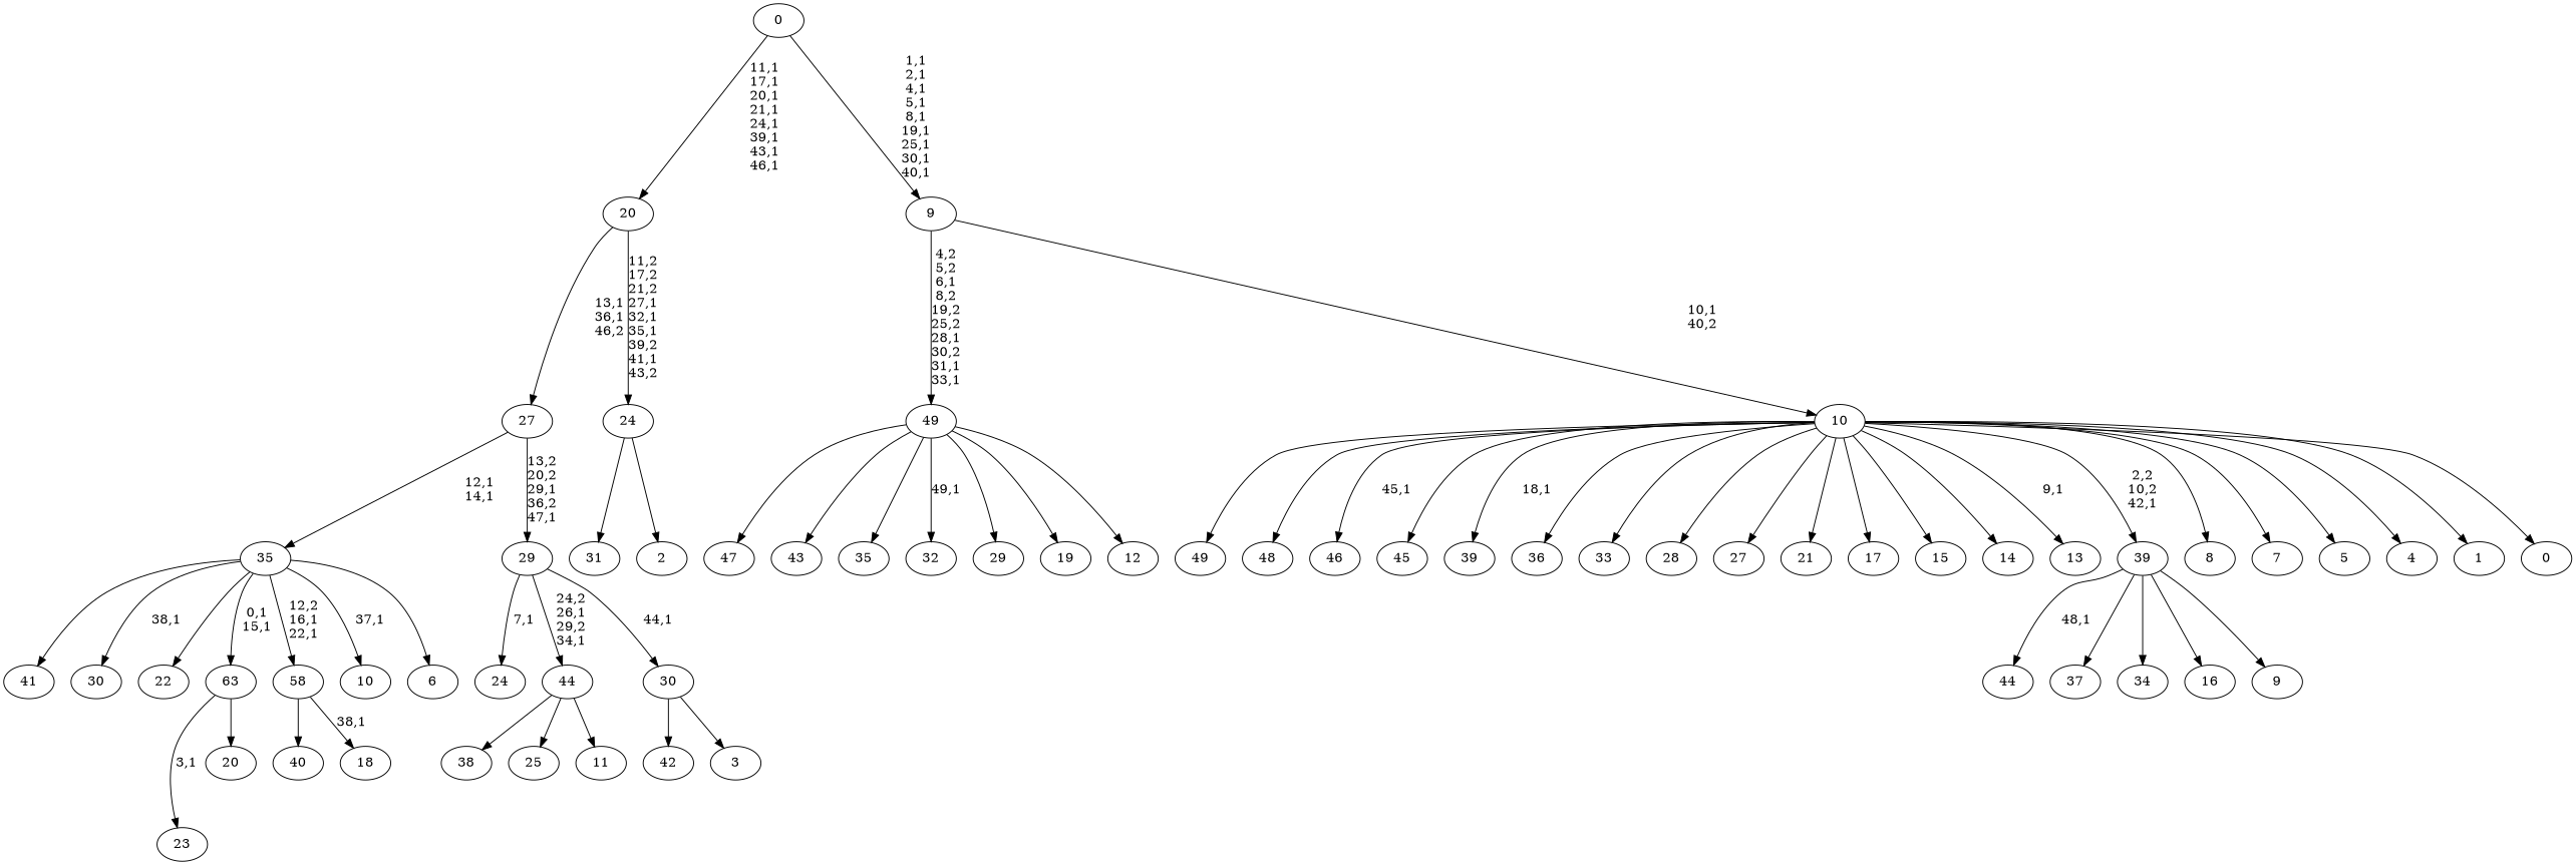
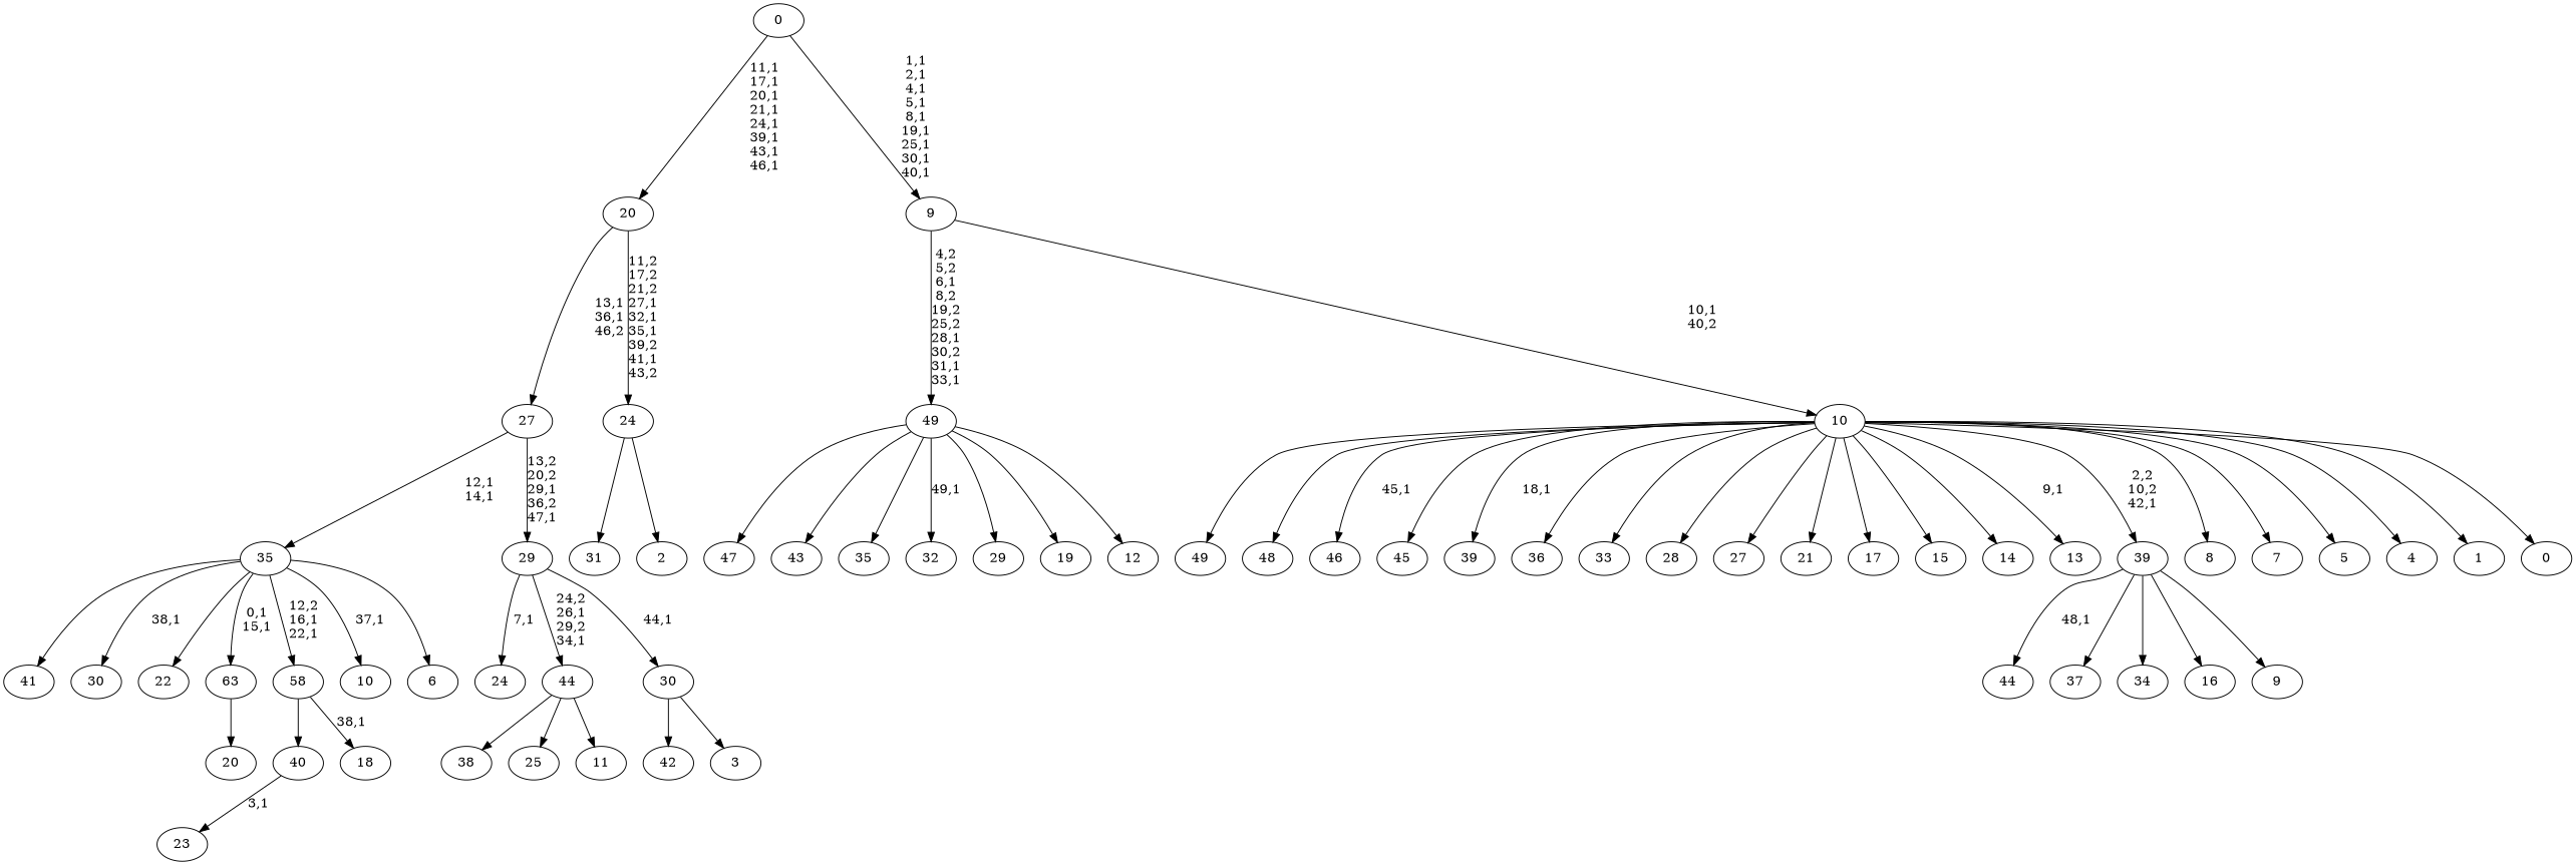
  digraph {
    n1 [label=49]
    n2 [label=48]
    n3 [label=47]
    n4 [label=46]
    n5 [label=45]
    n6 [label=44]
    n7 [label=43]
    n8 [label=42]
    n9 [label=41]
    n10 [label=40]
    n11 [label=39]
    n12 [label=38]
    n13 [label=37]
    n14 [label=36]
    n15 [label=35]
    n16 [label=34]
    n17 [label=33]
    n18 [label=32]
    n19 [label=31]
    n20 [label=30]
    n21 [label=29]
    n22 [label=28]
    n23 [label=27]
    n24 [label=25]
    n25 [label=24]
    n26 [label=23]
    n27 [label=22]
    n28 [label=21]
    n29 [label=20]
    63
    n31 [label=19]
    n32 [label=18]
    58
    n34 [label=17]
    n35 [label=16]
    n36 [label=15]
    n37 [label=14]
    n38 [label=13]
    n39 [label=12]
    49
    n41 [label=11]
    44
    n43 [label=10]
    n44 [label=9]
    39
    n46 [label=8]
    n47 [label=7]
    n48 [label=6]
    35
    n50 [label=5]
    n51 [label=4]
    n52 [label=3]
    30
    29
    27
    n56 [label=2]
    24
    20
    n59 [label=1]
    n60 [label=0]
    10
    9
    0
-   63 -> n26 [label="3,1"]
+   n10 -> n26 [label="3,1"]
    63 -> n29
    58 -> n10
    58 -> n32 [label="38,1"]
    49 -> n3
    49 -> n7
    49 -> n15
    49 -> n18 [label="49,1"]
    49 -> n21
    49 -> n31
    49 -> n39
    44 -> n12
    44 -> n24
    44 -> n41
    39 -> n6 [label="48,1"]
    39 -> n13
    39 -> n16
    39 -> n35
    39 -> n44
    35 -> n9
    35 -> n20 [label="38,1"]
    35 -> n27
    35 -> 63 [label="0,1\n15,1"]
    35 -> 58 [label="12,2\n16,1\n22,1"]
    35 -> n43 [label="37,1"]
    35 -> n48
    30 -> n8
    30 -> n52
    29 -> n25 [label="7,1"]
    29 -> 44 [label="24,2\n26,1\n29,2\n34,1"]
    29 -> 30 [label="44,1"]
    27 -> 35 [label="12,1\n14,1"]
    27 -> 29 [label="13,2\n20,2\n29,1\n36,2\n47,1"]
    24 -> n19
    24 -> n56
    20 -> 27 [label="13,1\n36,1\n46,2"]
    20 -> 24 [label="11,2\n17,2\n21,2\n27,1\n32,1\n35,1\n39,2\n41,1\n43,2"]
    10 -> n1
    10 -> n2
    10 -> n4 [label="45,1"]
    10 -> n5
    10 -> n11 [label="18,1"]
    10 -> n14
    10 -> n17
    10 -> n22
    10 -> n23
    10 -> n28
    10 -> n34
    10 -> n36
    10 -> n37
    10 -> n38 [label="9,1"]
    10 -> 39 [label="2,2\n10,2\n42,1"]
    10 -> n46
    10 -> n47
    10 -> n50
    10 -> n51
    10 -> n59
    10 -> n60
    9 -> 49 [label="4,2\n5,2\n6,1\n8,2\n19,2\n25,2\n28,1\n30,2\n31,1\n33,1"]
    9 -> 10 [label="10,1\n40,2"]
    0 -> 20 [label="11,1\n17,1\n20,1\n21,1\n24,1\n39,1\n43,1\n46,1"]
    0 -> 9 [label="1,1\n2,1\n4,1\n5,1\n8,1\n19,1\n25,1\n30,1\n40,1"]
  }
